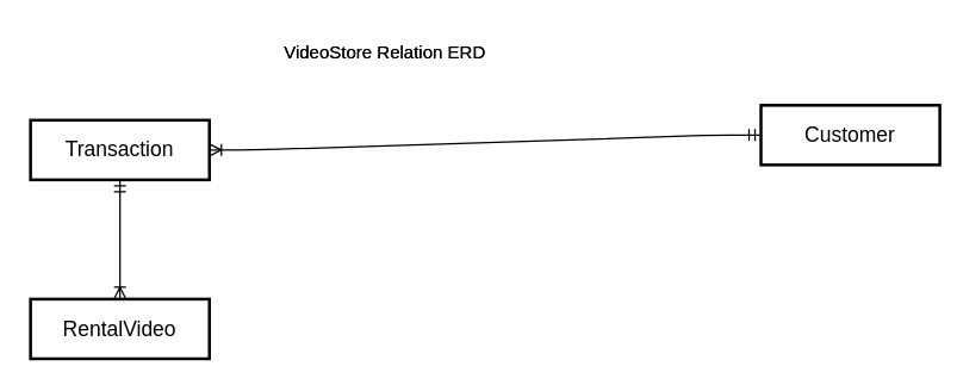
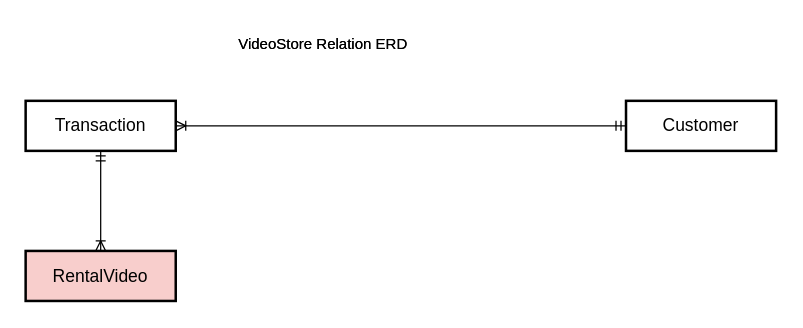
  <mxCell id="0" />
  <mxCell id="1" parent="0" />
  <mxCell id="2" value="VideoStore Relation ERD" style="text;html=1;strokeColor=none;fillColor=none;align=center;verticalAlign=middle;whiteSpace=wrap;rounded=0;" vertex="1" parent="1"><mxGeometry x="160" y="20" width="196" height="30" as="geometry" /></mxCell>
  <mxCell id="3" value="VideoStore Relation ERD" style="text;html=1;strokeColor=none;fillColor=none;align=center;verticalAlign=middle;whiteSpace=wrap;rounded=0;" vertex="1" parent="1"><mxGeometry x="160" y="20" width="196" height="30" as="geometry" /></mxCell>
  <mxCell id="4" style="edgeStyle=none;rounded=0;orthogonalLoop=1;jettySize=auto;html=1;entryX=0.5;entryY=0;entryDx=0;entryDy=0;startArrow=ERmandOne;startFill=0;endArrow=ERoneToMany;endFill=0;" edge="1" parent="1" source="5" target="7"><mxGeometry relative="1" as="geometry" /></mxCell>
  <mxCell id="5" value="Transaction" style="strokeWidth=2;whiteSpace=wrap;html=1;align=center;fontSize=14;" vertex="1" parent="1"><mxGeometry x="20" y="80" width="120" height="40" as="geometry" /></mxCell>
- <mxCell id="6" value="Customer" style="strokeWidth=2;whiteSpace=wrap;html=1;align=center;fontSize=14;" vertex="1" parent="1"><mxGeometry x="510" y="70" width="120" height="40" as="geometry" /></mxCell>
- <mxCell id="7" value="RentalVideo" style="strokeWidth=2;whiteSpace=wrap;html=1;align=center;fontSize=14;" vertex="1" parent="1"><mxGeometry x="20" y="200" width="120" height="40" as="geometry" /></mxCell>
+ <mxCell id="6" value="Customer" style="strokeWidth=2;whiteSpace=wrap;html=1;align=center;fontSize=14;" vertex="1" parent="1"><mxGeometry x="500" y="80" width="120" height="40" as="geometry" /></mxCell>
+ <mxCell id="7" value="RentalVideo" style="strokeWidth=2;whiteSpace=wrap;html=1;align=center;fontSize=14;fillColor=#f8cecc;" vertex="1" parent="1"><mxGeometry x="20" y="200" width="120" height="40" as="geometry" /></mxCell>
  <mxCell id="8" value="" style="edgeStyle=entityRelationEdgeStyle;fontSize=12;html=1;endArrow=ERmandOne;endFill=0;exitX=1;exitY=0.5;exitDx=0;exitDy=0;entryX=0;entryY=0.5;entryDx=0;entryDy=0;startArrow=ERoneToMany;startFill=0;" edge="1" parent="1" source="5" target="6"><mxGeometry width="100" height="100" relative="1" as="geometry"><mxPoint x="230" y="210" as="sourcePoint" /><mxPoint x="330" y="110" as="targetPoint" /></mxGeometry></mxCell>
